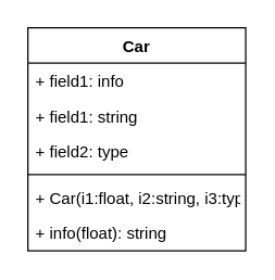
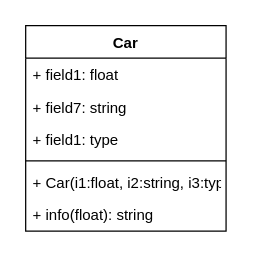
  <mxCell id="0" />
  <mxCell id="1" parent="0" />
  <mxCell id="2" value="Car" style="swimlane;fontStyle=1;align=center;verticalAlign=top;childLayout=stackLayout;horizontal=1;startSize=26;horizontalStack=0;resizeParent=1;resizeParentMax=0;resizeLast=0;collapsible=1;marginBottom=0;" vertex="1" parent="1"><mxGeometry x="20" y="20" width="160" height="164" as="geometry" /></mxCell>
- <mxCell id="3" value="+ field1: info" style="text;strokeColor=none;fillColor=none;align=left;verticalAlign=top;spacingLeft=4;spacingRight=4;overflow=hidden;rotatable=0;points=[[0,0.5],[1,0.5]];portConstraint=eastwest;" vertex="1" parent="2"><mxGeometry y="26" width="160" height="26" as="geometry" /></mxCell>
- <mxCell id="4" value="+ field1: string" style="text;strokeColor=none;fillColor=none;align=left;verticalAlign=top;spacingLeft=4;spacingRight=4;overflow=hidden;rotatable=0;points=[[0,0.5],[1,0.5]];portConstraint=eastwest;" vertex="1" parent="2"><mxGeometry y="52" width="160" height="26" as="geometry" /></mxCell>
- <mxCell id="5" value="+ field2: type" style="text;strokeColor=none;fillColor=none;align=left;verticalAlign=top;spacingLeft=4;spacingRight=4;overflow=hidden;rotatable=0;points=[[0,0.5],[1,0.5]];portConstraint=eastwest;" vertex="1" parent="2"><mxGeometry y="78" width="160" height="26" as="geometry" /></mxCell>
+ <mxCell id="3" value="+ field1: float" style="text;strokeColor=none;fillColor=none;align=left;verticalAlign=top;spacingLeft=4;spacingRight=4;overflow=hidden;rotatable=0;points=[[0,0.5],[1,0.5]];portConstraint=eastwest;" vertex="1" parent="2"><mxGeometry y="26" width="160" height="26" as="geometry" /></mxCell>
+ <mxCell id="4" value="+ field7: string" style="text;strokeColor=none;fillColor=none;align=left;verticalAlign=top;spacingLeft=4;spacingRight=4;overflow=hidden;rotatable=0;points=[[0,0.5],[1,0.5]];portConstraint=eastwest;" vertex="1" parent="2"><mxGeometry y="52" width="160" height="26" as="geometry" /></mxCell>
+ <mxCell id="5" value="+ field1: type" style="text;strokeColor=none;fillColor=none;align=left;verticalAlign=top;spacingLeft=4;spacingRight=4;overflow=hidden;rotatable=0;points=[[0,0.5],[1,0.5]];portConstraint=eastwest;" vertex="1" parent="2"><mxGeometry y="78" width="160" height="26" as="geometry" /></mxCell>
  <mxCell id="6" value="" style="line;strokeWidth=1;fillColor=none;align=left;verticalAlign=middle;spacingTop=-1;spacingLeft=3;spacingRight=3;rotatable=0;labelPosition=right;points=[];portConstraint=eastwest;" vertex="1" parent="2"><mxGeometry y="104" width="160" height="8" as="geometry" /></mxCell>
  <mxCell id="7" value="+ Car(i1:float, i2:string, i3:type ): " style="text;strokeColor=none;fillColor=none;align=left;verticalAlign=top;spacingLeft=4;spacingRight=4;overflow=hidden;rotatable=0;points=[[0,0.5],[1,0.5]];portConstraint=eastwest;" vertex="1" parent="2"><mxGeometry y="112" width="160" height="26" as="geometry" /></mxCell>
  <mxCell id="8" value="+ info(float): string" style="text;strokeColor=none;fillColor=none;align=left;verticalAlign=top;spacingLeft=4;spacingRight=4;overflow=hidden;rotatable=0;points=[[0,0.5],[1,0.5]];portConstraint=eastwest;" vertex="1" parent="2"><mxGeometry y="138" width="160" height="26" as="geometry" /></mxCell>
